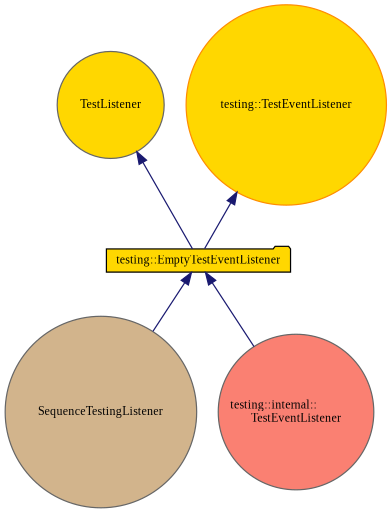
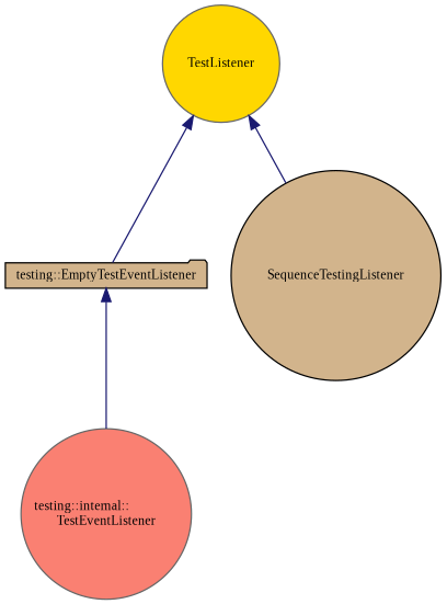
  digraph {
    fontname="Liberation Serif"
    node [color=black fillcolor=tan fontname="Liberation Serif" fontsize=10 shape=circle style=filled]
    edge [color=midnightblue dir=back fontname="Liberation Serif" fontsize=10 labelfontname=Helvetica labelfontsize=10 style=solid]
-   n1 [fillcolor=gold fontcolor=black height=0.2 label="testing::EmptyTestEventListener" shape=folder width=0.4]
-   n2 [color=gray40 height=0.2 label=SequenceTestingListener width=0.4]
+   n1 [fontcolor=black height=0.2 label="testing::EmptyTestEventListener" shape=folder width=0.4]
+   n2 [height=0.2 label=SequenceTestingListener width=0.4]
    n3 [color=gray40 fillcolor=salmon height=0.2 label="testing::internal::\lTestEventListener" width=0.4]
    n4 [color=gray40 fillcolor=gold height=0.2 label=TestListener width=0.4]
-   n5 [color=darkorange fillcolor=gold height=0.2 label="testing::TestEventListener" width=0.4]
-   n1 -> n2
+   n4 -> n2
    n1 -> n3
    n4 -> n1
-   n5 -> n1
  }
